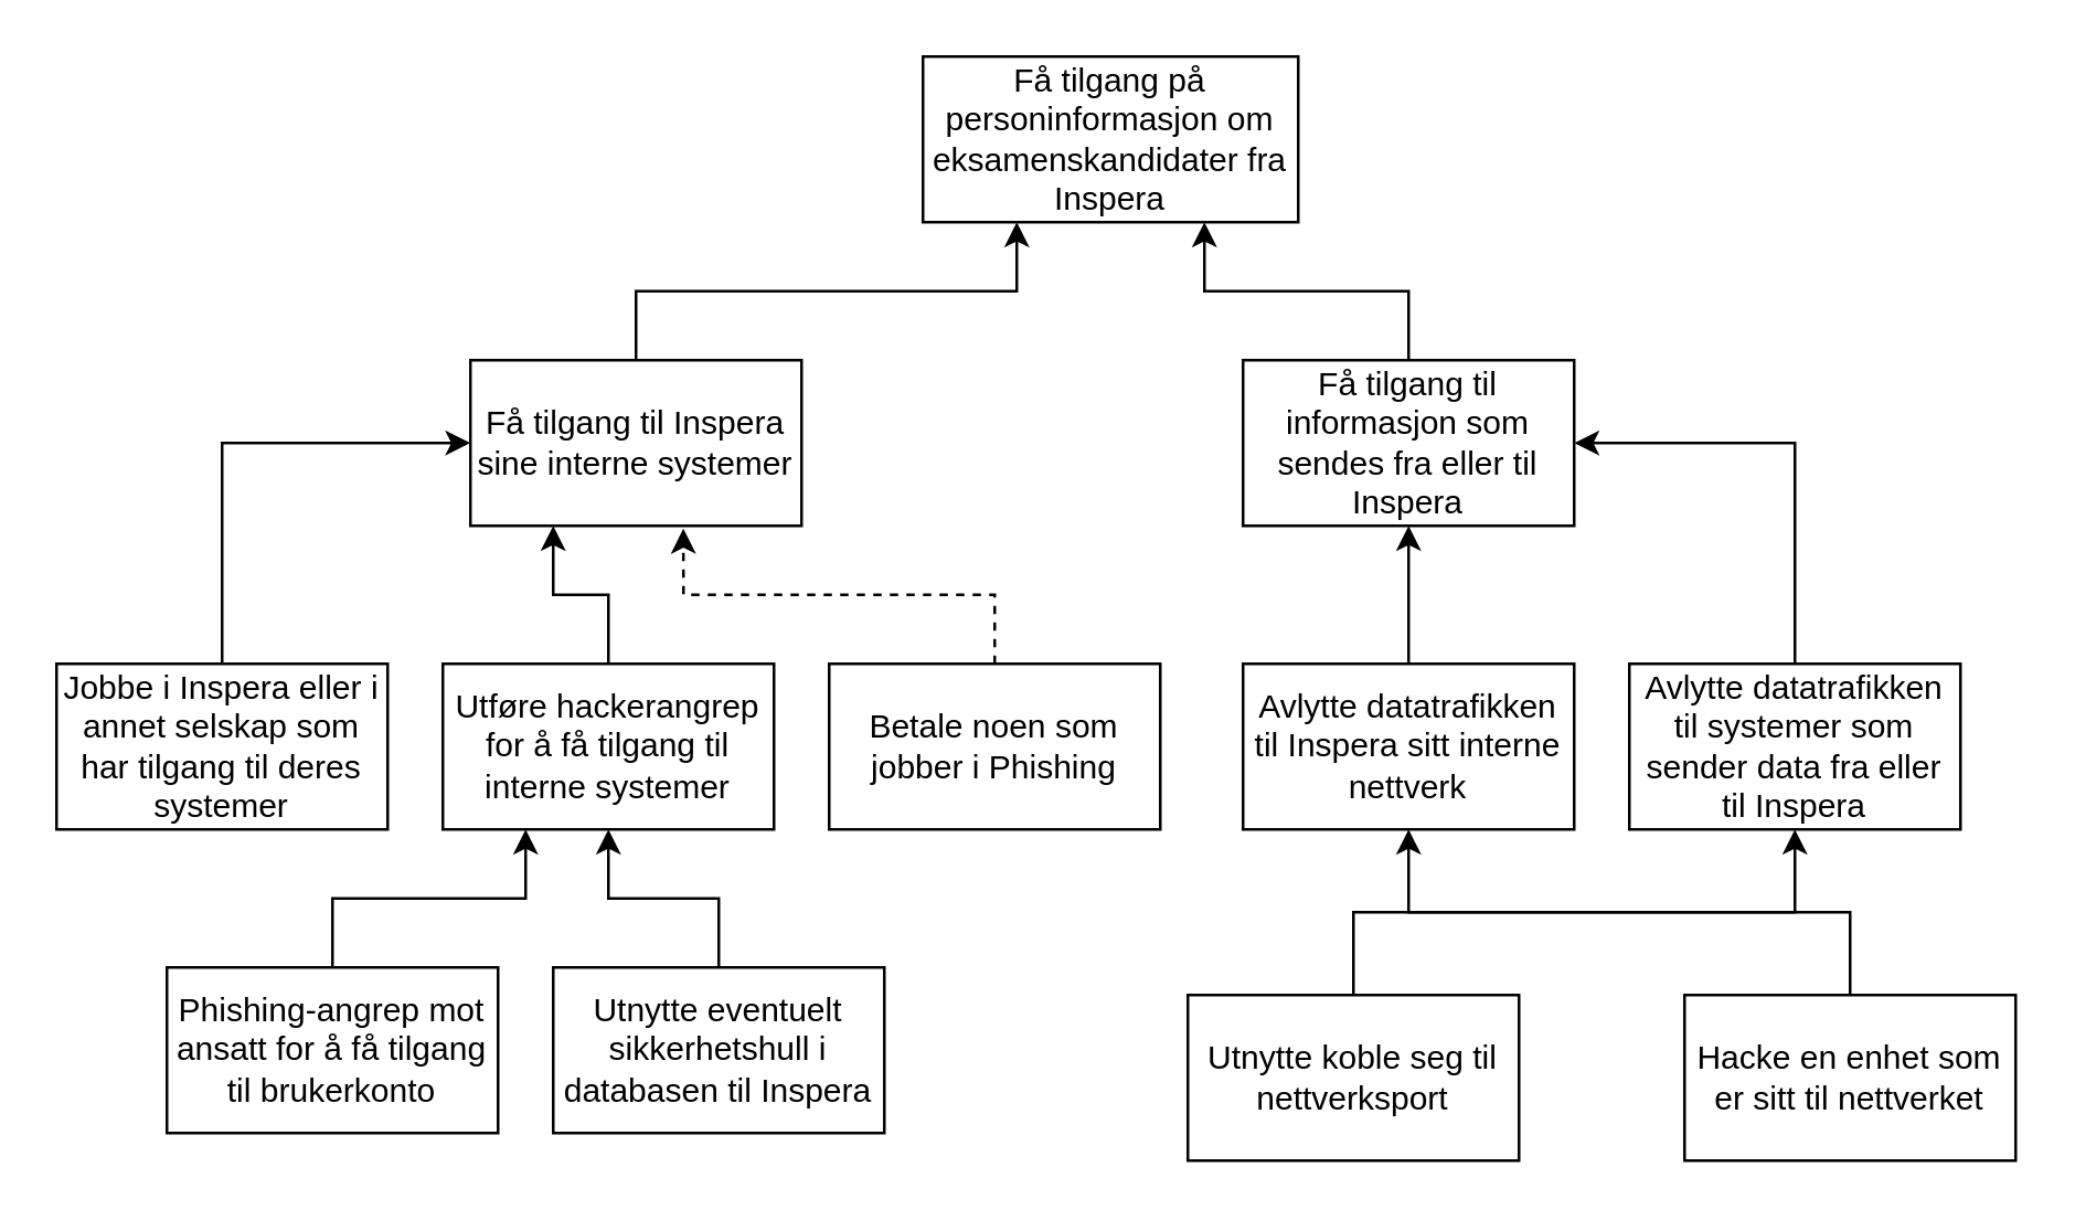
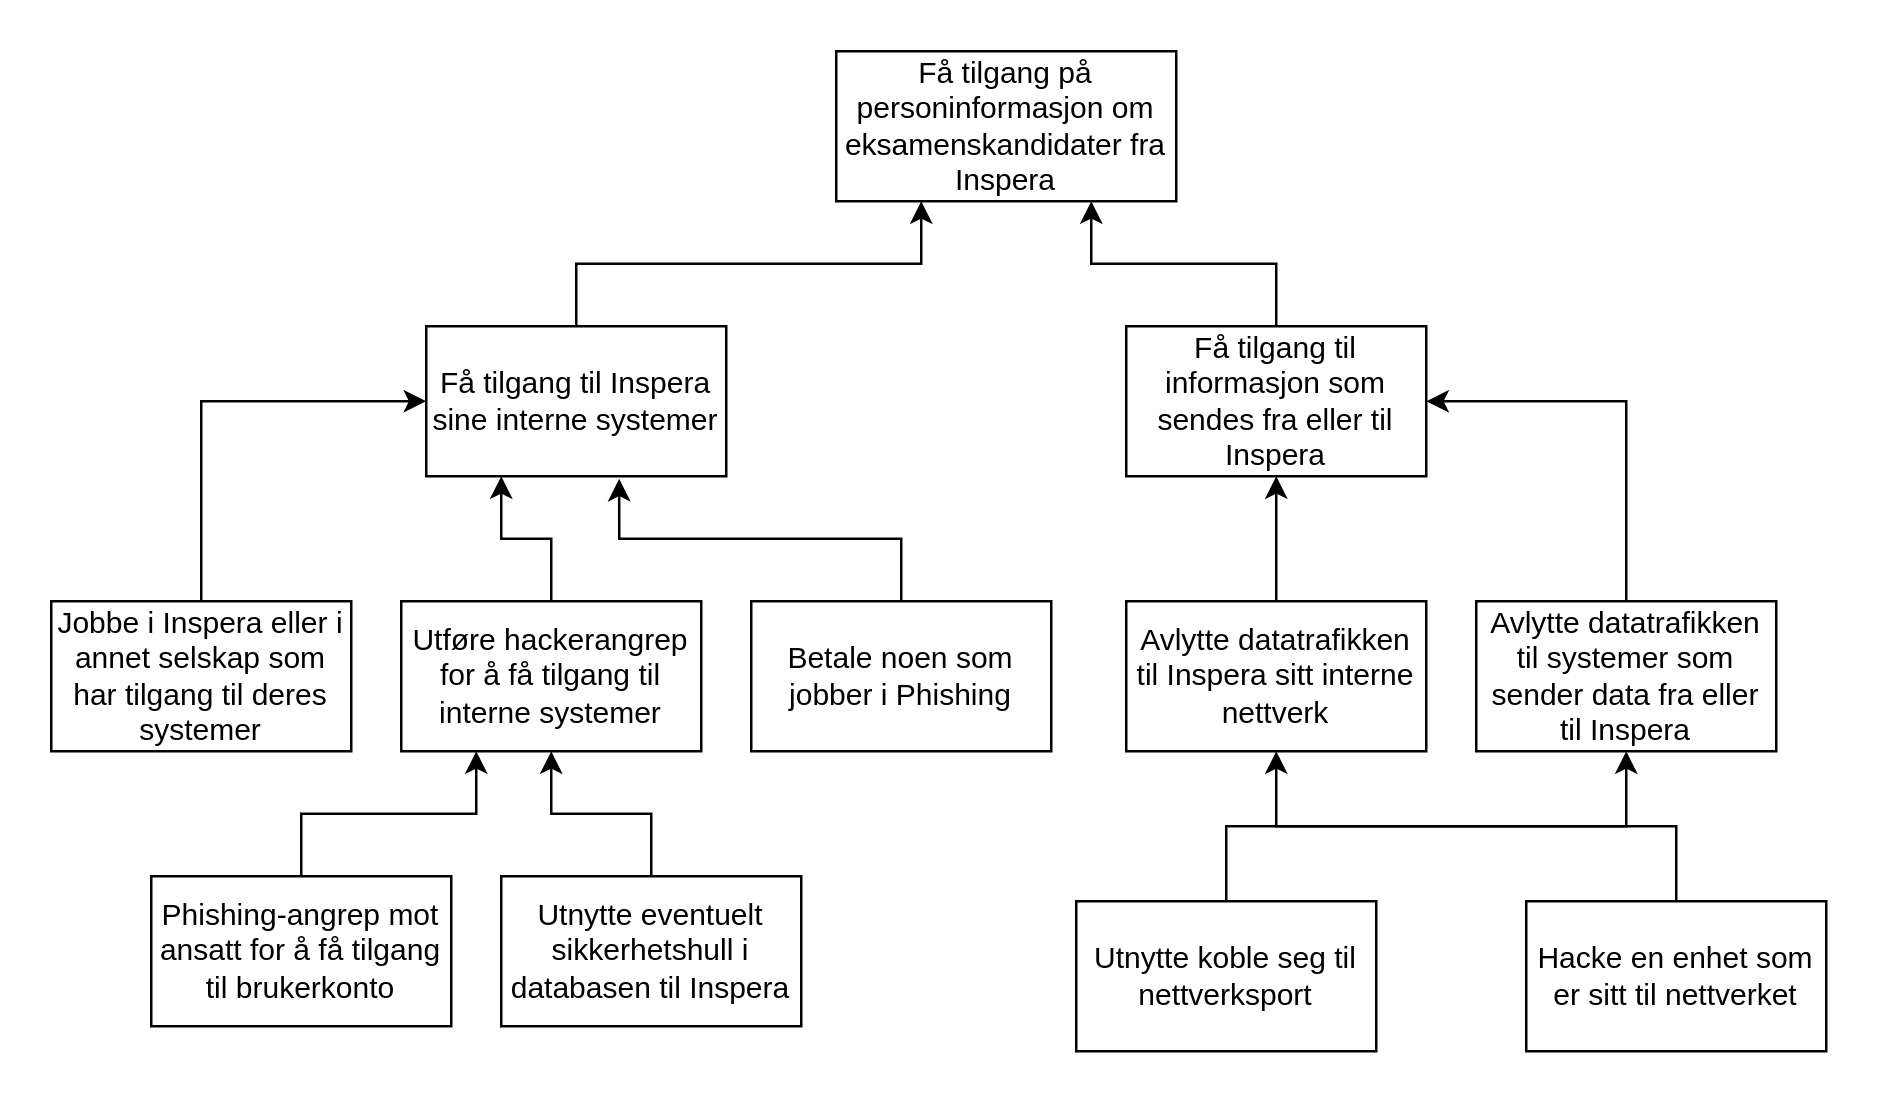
  <mxCell id="0" />
  <mxCell id="1" parent="0" />
  <mxCell id="2" value="Få tilgang på personinformasjon om eksamenskandidater fra Inspera" style="rounded=0;whiteSpace=wrap;html=1;" vertex="1" parent="1"><mxGeometry x="334" y="20" width="136" height="60" as="geometry" /></mxCell>
  <mxCell id="3" style="edgeStyle=orthogonalEdgeStyle;rounded=0;orthogonalLoop=1;jettySize=auto;html=1;exitX=0.5;exitY=0;exitDx=0;exitDy=0;entryX=0.25;entryY=1;entryDx=0;entryDy=0;" edge="1" parent="1" source="4" target="2"><mxGeometry relative="1" as="geometry" /></mxCell>
  <mxCell id="4" value="Få tilgang til Inspera sine interne systemer" style="rounded=0;whiteSpace=wrap;html=1;" vertex="1" parent="1"><mxGeometry x="170" y="130" width="120" height="60" as="geometry" /></mxCell>
  <mxCell id="5" style="edgeStyle=orthogonalEdgeStyle;rounded=0;orthogonalLoop=1;jettySize=auto;html=1;exitX=0.5;exitY=0;exitDx=0;exitDy=0;entryX=0.75;entryY=1;entryDx=0;entryDy=0;" edge="1" parent="1" source="6" target="2"><mxGeometry relative="1" as="geometry" /></mxCell>
  <mxCell id="6" value="Få tilgang til informasjon som sendes fra eller til Inspera" style="rounded=0;whiteSpace=wrap;html=1;" vertex="1" parent="1"><mxGeometry x="450" y="130" width="120" height="60" as="geometry" /></mxCell>
  <mxCell id="7" style="edgeStyle=orthogonalEdgeStyle;rounded=0;orthogonalLoop=1;jettySize=auto;html=1;exitX=0.5;exitY=0;exitDx=0;exitDy=0;entryX=0;entryY=0.5;entryDx=0;entryDy=0;" edge="1" parent="1" source="8" target="4"><mxGeometry relative="1" as="geometry" /></mxCell>
  <mxCell id="8" value="Jobbe i Inspera eller i annet selskap som har tilgang til deres systemer" style="rounded=0;whiteSpace=wrap;html=1;" vertex="1" parent="1"><mxGeometry x="20" y="240" width="120" height="60" as="geometry" /></mxCell>
  <mxCell id="9" style="edgeStyle=orthogonalEdgeStyle;rounded=0;orthogonalLoop=1;jettySize=auto;html=1;exitX=0.5;exitY=0;exitDx=0;exitDy=0;entryX=0.25;entryY=1;entryDx=0;entryDy=0;" edge="1" parent="1" source="10" target="4"><mxGeometry relative="1" as="geometry" /></mxCell>
  <mxCell id="10" value="Utføre hackerangrep for å få tilgang til interne systemer" style="rounded=0;whiteSpace=wrap;html=1;" vertex="1" parent="1"><mxGeometry x="160" y="240" width="120" height="60" as="geometry" /></mxCell>
- <mxCell id="11" style="edgeStyle=orthogonalEdgeStyle;rounded=0;orthogonalLoop=1;jettySize=auto;html=1;exitX=0.5;exitY=0;exitDx=0;exitDy=0;entryX=0.643;entryY=1.017;entryDx=0;entryDy=0;entryPerimeter=0;dashed=1;" edge="1" parent="1" source="12" target="4"><mxGeometry relative="1" as="geometry" /></mxCell>
+ <mxCell id="11" style="edgeStyle=orthogonalEdgeStyle;rounded=0;orthogonalLoop=1;jettySize=auto;html=1;exitX=0.5;exitY=0;exitDx=0;exitDy=0;entryX=0.643;entryY=1.017;entryDx=0;entryDy=0;entryPerimeter=0;" edge="1" parent="1" source="12" target="4"><mxGeometry relative="1" as="geometry" /></mxCell>
  <mxCell id="12" value="&lt;span&gt;Betale noen som jobber i Phishing&lt;/span&gt;" style="rounded=0;whiteSpace=wrap;html=1;" vertex="1" parent="1"><mxGeometry x="300" y="240" width="120" height="60" as="geometry" /></mxCell>
  <mxCell id="13" style="edgeStyle=orthogonalEdgeStyle;rounded=0;orthogonalLoop=1;jettySize=auto;html=1;exitX=0.5;exitY=0;exitDx=0;exitDy=0;entryX=0.5;entryY=1;entryDx=0;entryDy=0;" edge="1" parent="1" source="14" target="6"><mxGeometry relative="1" as="geometry" /></mxCell>
  <mxCell id="14" value="Avlytte datatrafikken til Inspera sitt interne nettverk" style="rounded=0;whiteSpace=wrap;html=1;" vertex="1" parent="1"><mxGeometry x="450" y="240" width="120" height="60" as="geometry" /></mxCell>
  <mxCell id="15" style="edgeStyle=orthogonalEdgeStyle;rounded=0;orthogonalLoop=1;jettySize=auto;html=1;exitX=0.5;exitY=0;exitDx=0;exitDy=0;entryX=1;entryY=0.5;entryDx=0;entryDy=0;" edge="1" parent="1" source="16" target="6"><mxGeometry relative="1" as="geometry" /></mxCell>
  <mxCell id="16" value="Avlytte datatrafikken til systemer som sender data fra eller til Inspera" style="rounded=0;whiteSpace=wrap;html=1;" vertex="1" parent="1"><mxGeometry x="590" y="240" width="120" height="60" as="geometry" /></mxCell>
  <mxCell id="17" style="edgeStyle=orthogonalEdgeStyle;rounded=0;orthogonalLoop=1;jettySize=auto;html=1;exitX=0.5;exitY=0;exitDx=0;exitDy=0;entryX=0.25;entryY=1;entryDx=0;entryDy=0;" edge="1" parent="1" source="18" target="10"><mxGeometry relative="1" as="geometry" /></mxCell>
  <mxCell id="18" value="Phishing-angrep mot ansatt for å få tilgang til brukerkonto" style="rounded=0;whiteSpace=wrap;html=1;" vertex="1" parent="1"><mxGeometry x="60" y="350" width="120" height="60" as="geometry" /></mxCell>
  <mxCell id="19" style="edgeStyle=orthogonalEdgeStyle;rounded=0;orthogonalLoop=1;jettySize=auto;html=1;exitX=0.5;exitY=0;exitDx=0;exitDy=0;entryX=0.5;entryY=1;entryDx=0;entryDy=0;" edge="1" parent="1" source="20" target="10"><mxGeometry relative="1" as="geometry" /></mxCell>
  <mxCell id="20" value="Utnytte eventuelt sikkerhetshull i databasen til Inspera" style="rounded=0;whiteSpace=wrap;html=1;" vertex="1" parent="1"><mxGeometry x="200" y="350" width="120" height="60" as="geometry" /></mxCell>
  <mxCell id="21" style="edgeStyle=orthogonalEdgeStyle;rounded=0;orthogonalLoop=1;jettySize=auto;html=1;exitX=0.5;exitY=0;exitDx=0;exitDy=0;entryX=0.5;entryY=1;entryDx=0;entryDy=0;" edge="1" parent="1" source="22" target="16"><mxGeometry relative="1" as="geometry" /></mxCell>
  <mxCell id="22" value="Utnytte koble seg til nettverksport" style="rounded=0;whiteSpace=wrap;html=1;" vertex="1" parent="1"><mxGeometry x="430" y="360" width="120" height="60" as="geometry" /></mxCell>
  <mxCell id="23" style="edgeStyle=orthogonalEdgeStyle;rounded=0;orthogonalLoop=1;jettySize=auto;html=1;exitX=0.5;exitY=0;exitDx=0;exitDy=0;entryX=0.5;entryY=1;entryDx=0;entryDy=0;" edge="1" parent="1" source="24" target="14"><mxGeometry relative="1" as="geometry" /></mxCell>
  <mxCell id="24" value="Hacke en enhet som er sitt til nettverket" style="rounded=0;whiteSpace=wrap;html=1;" vertex="1" parent="1"><mxGeometry x="610" y="360" width="120" height="60" as="geometry" /></mxCell>
